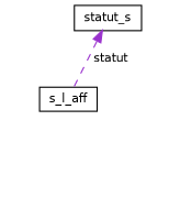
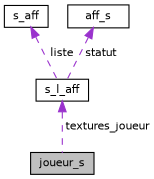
  digraph {
    node [color=black fillcolor=white fontname=Helvetica fontsize=10 shape=record style=filled]
    edge [color=darkorchid3 dir=back fontname=Helvetica fontsize=10 labelfontname=Helvetica labelfontsize=10 style=dashed]
+   n1 [fillcolor=grey75 fontcolor=black height=0.2 label=joueur_s width=0.4]
    n2 [height=0.2 label=s_l_aff width=0.4]
-   n4 [height=0.2 label=statut_s width=0.4]
+   n3 [height=0.2 label=s_aff width=0.4]
+   n4 [height=0.2 label=aff_s width=0.4]
+   n2 -> n1 [label=" textures_joueur"]
+   n3 -> n2 [label=" liste"]
    n4 -> n2 [label=" statut"]
  }
